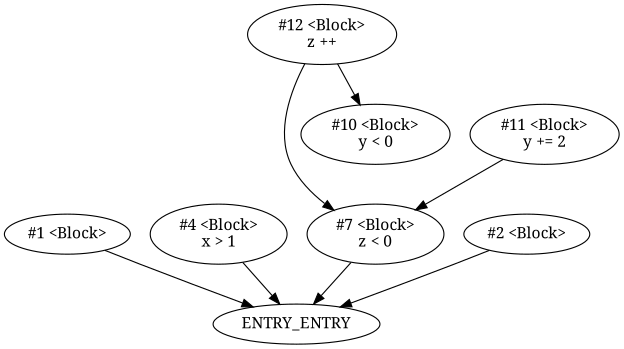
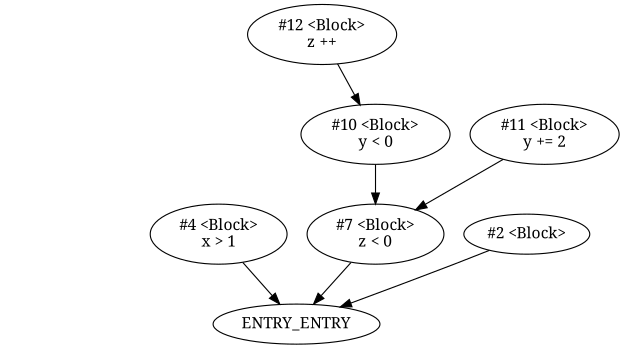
  strict digraph {
    fontname="Noto Serif"
    node [fontname="Noto Serif"]
    edge [fontname="Noto Serif"]
-   n1 [label="#1 &lt;Block&gt;\n"]
    n2 [label=ENTRY_ENTRY]
    n3 [label="#4 &lt;Block&gt;\nx > 1"]
    n4 [label="#7 &lt;Block&gt;\nz < 0"]
    n5 [label="#10 &lt;Block&gt;\ny < 0"]
    n6 [label="#2 &lt;Block&gt;\n"]
    n7 [label="#11 &lt;Block&gt;\ny += 2"]
    n8 [label="#12 &lt;Block&gt;\nz ++"]
-   n1 -> n2
    n3 -> n2
    n4 -> n2
-   n8 -> n4
+   n5 -> n4
    n6 -> n2
    n7 -> n4
    n8 -> n5
  }
